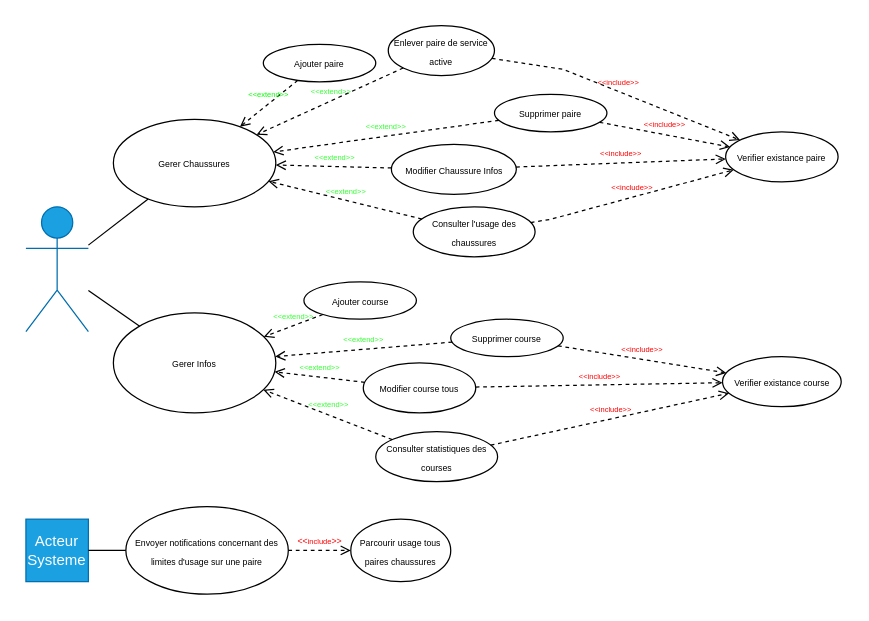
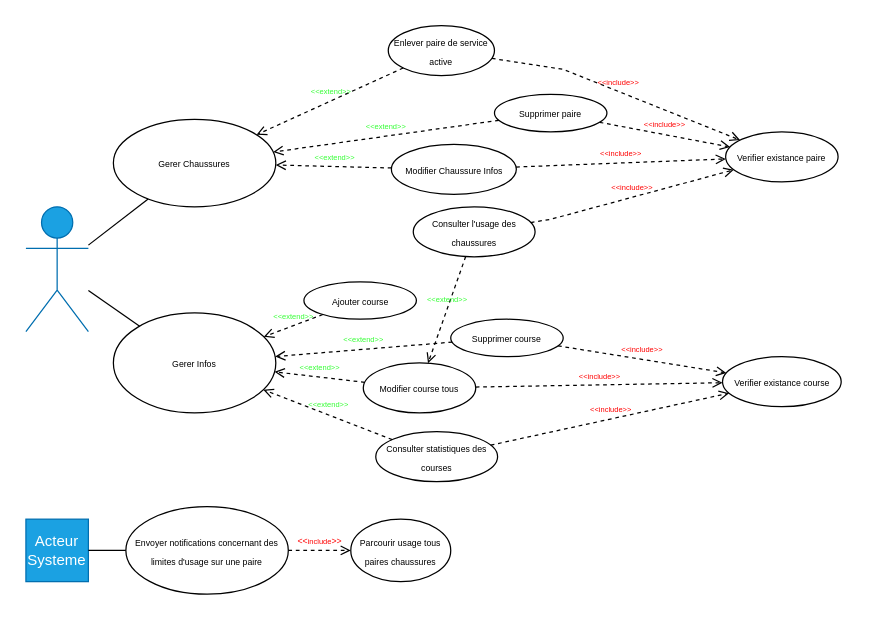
  <mxCell id="0" />
  <mxCell id="1" parent="0" />
  <mxCell id="2" value="User" style="shape=umlActor;verticalLabelPosition=bottom;verticalAlign=top;html=1;fillColor=#1ba1e2;fontColor=#ffffff;strokeColor=#006EAF;" vertex="1" parent="1"><mxGeometry x="20" y="165" width="50" height="100" as="geometry" /></mxCell>
- <mxCell id="3" value="&lt;font style=&quot;font-size: 7px;&quot;&gt;Ajouter paire&lt;/font&gt;" style="ellipse;whiteSpace=wrap;html=1;" vertex="1" parent="1"><mxGeometry x="210" width="90" height="30" as="geometry" y="35" /></mxCell>
  <mxCell id="4" value="&lt;font style=&quot;font-size: 7px;&quot;&gt;Enlever paire de service active&lt;/font&gt;" style="ellipse;whiteSpace=wrap;html=1;" vertex="1" parent="1"><mxGeometry x="310" y="20" width="85" height="40" as="geometry" /></mxCell>
  <mxCell id="5" value="&lt;font style=&quot;font-size: 7px;&quot;&gt;Envoyer notifications concernant des limites d'usage sur une paire&lt;/font&gt;" style="ellipse;whiteSpace=wrap;html=1;" vertex="1" parent="1"><mxGeometry x="100" y="405" width="130" height="70" as="geometry" /></mxCell>
  <mxCell id="6" value="&lt;font style=&quot;font-size: 7px;&quot;&gt;Modifier Chaussure Infos&lt;/font&gt;" style="ellipse;whiteSpace=wrap;html=1;" vertex="1" parent="1"><mxGeometry x="312.5" y="115" width="100" height="40" as="geometry" /></mxCell>
  <mxCell id="7" value="&lt;font style=&quot;font-size: 7px;&quot;&gt;Gerer Chaussures&lt;/font&gt;" style="ellipse;whiteSpace=wrap;html=1;" vertex="1" parent="1"><mxGeometry x="90" y="95" width="130" height="70" as="geometry" /></mxCell>
  <mxCell id="8" value="&lt;font style=&quot;font-size: 7px;&quot;&gt;Gerer Infos&lt;/font&gt;" style="ellipse;whiteSpace=wrap;html=1;" vertex="1" parent="1"><mxGeometry x="90" y="250" width="130" height="80" as="geometry" /></mxCell>
  <mxCell id="9" value="&lt;font style=&quot;font-size: 7px;&quot;&gt;Ajouter course&lt;/font&gt;" style="ellipse;whiteSpace=wrap;html=1;" vertex="1" parent="1"><mxGeometry x="242.5" y="225" width="90" height="30" as="geometry" /></mxCell>
  <mxCell id="10" value="&lt;font style=&quot;font-size: 7px;&quot;&gt;Modifier course tous&lt;/font&gt;" style="ellipse;whiteSpace=wrap;html=1;" vertex="1" parent="1"><mxGeometry x="290" y="290" width="90" height="40" as="geometry" /></mxCell>
  <mxCell id="11" value="&lt;font style=&quot;font-size: 7px;&quot;&gt;Supprimer paire&lt;/font&gt;" style="ellipse;whiteSpace=wrap;html=1;" vertex="1" parent="1"><mxGeometry x="395" y="75" width="90" height="30" as="geometry" /></mxCell>
  <mxCell id="12" value="&lt;font style=&quot;font-size: 7px;&quot;&gt;Supprimer course&lt;/font&gt;" style="ellipse;whiteSpace=wrap;html=1;" vertex="1" parent="1"><mxGeometry x="360" y="255" width="90" height="30" as="geometry" /></mxCell>
  <mxCell id="13" value="&lt;font style=&quot;font-size: 7px;&quot;&gt;Consulter statistiques des courses&lt;/font&gt;" style="ellipse;whiteSpace=wrap;html=1;" vertex="1" parent="1"><mxGeometry x="300" y="345" width="97.5" height="40" as="geometry" /></mxCell>
  <mxCell id="14" value="&lt;font style=&quot;font-size: 7px;&quot;&gt;Consulter l'usage des chaussures&lt;/font&gt;" style="ellipse;whiteSpace=wrap;html=1;" vertex="1" parent="1"><mxGeometry x="330" y="165" width="97.5" height="40" as="geometry" /></mxCell>
- <mxCell id="15" value="&lt;font color=&quot;#00ff00&quot; style=&quot;font-size: 6px;&quot;&gt;&amp;lt;&amp;lt;extend&amp;gt;&amp;gt;&lt;/font&gt;" style="html=1;verticalAlign=bottom;labelBackgroundColor=none;endArrow=open;endFill=0;dashed=1;rounded=0;" edge="1" parent="1" source="3" target="7"><mxGeometry width="160" relative="1" as="geometry"><mxPoint x="250" y="225" as="sourcePoint" /><mxPoint x="410" y="225" as="targetPoint" /></mxGeometry></mxCell>
  <mxCell id="16" value="&lt;font color=&quot;#33ff33&quot; style=&quot;font-size: 6px;&quot;&gt;&amp;lt;&amp;lt;extend&amp;gt;&amp;gt;&lt;/font&gt;" style="html=1;verticalAlign=bottom;labelBackgroundColor=none;endArrow=open;endFill=0;dashed=1;rounded=0;" edge="1" parent="1" source="11" target="7"><mxGeometry width="160" relative="1" as="geometry"><mxPoint x="345" y="109" as="sourcePoint" /><mxPoint x="280" y="107" as="targetPoint" /></mxGeometry></mxCell>
  <mxCell id="17" value="&lt;font style=&quot;font-size: 7px;&quot;&gt;Verifier existance paire&lt;/font&gt;" style="ellipse;whiteSpace=wrap;html=1;" vertex="1" parent="1"><mxGeometry x="580" y="105" width="90" height="40" as="geometry" /></mxCell>
  <mxCell id="18" value="&lt;font color=&quot;#ff0000&quot; style=&quot;font-size: 6px;&quot;&gt;&amp;lt;&amp;lt;include&amp;gt;&amp;gt;&lt;/font&gt;" style="html=1;verticalAlign=bottom;labelBackgroundColor=none;endArrow=open;endFill=0;dashed=1;rounded=0;" edge="1" parent="1" source="11" target="17"><mxGeometry width="160" relative="1" as="geometry"><mxPoint x="250" y="235" as="sourcePoint" /><mxPoint x="410" y="235" as="targetPoint" /></mxGeometry></mxCell>
- <mxCell id="19" value="&lt;font color=&quot;#33ff33&quot; style=&quot;font-size: 6px;&quot;&gt;&amp;lt;&amp;lt;extend&amp;gt;&amp;gt;&lt;/font&gt;" style="html=1;verticalAlign=bottom;labelBackgroundColor=none;endArrow=open;endFill=0;dashed=1;rounded=0;" edge="1" parent="1" source="14" target="7"><mxGeometry width="160" relative="1" as="geometry"><mxPoint x="464" y="66" as="sourcePoint" /><mxPoint x="278" y="95" as="targetPoint" /></mxGeometry></mxCell>
+ <mxCell id="19" value="&lt;font color=&quot;#33ff33&quot; style=&quot;font-size: 6px;&quot;&gt;&amp;lt;&amp;lt;extend&amp;gt;&amp;gt;&lt;/font&gt;" style="html=1;verticalAlign=bottom;labelBackgroundColor=none;endArrow=open;endFill=0;dashed=1;rounded=0;" edge="1" parent="1" source="14" target="10"><mxGeometry width="160" relative="1" as="geometry"><mxPoint x="464" y="66" as="sourcePoint" /><mxPoint x="278" y="95" as="targetPoint" /></mxGeometry></mxCell>
  <mxCell id="20" value="&lt;font color=&quot;#33ff33&quot; style=&quot;font-size: 6px;&quot;&gt;&amp;lt;&amp;lt;extend&amp;gt;&amp;gt;&lt;/font&gt;" style="html=1;verticalAlign=bottom;labelBackgroundColor=none;endArrow=open;endFill=0;dashed=1;rounded=0;" edge="1" parent="1" source="6" target="7"><mxGeometry width="160" relative="1" as="geometry"><mxPoint x="289" y="158" as="sourcePoint" /><mxPoint x="257" y="135" as="targetPoint" /></mxGeometry></mxCell>
  <mxCell id="21" value="&lt;font color=&quot;#ff0000&quot; style=&quot;font-size: 6px;&quot;&gt;&amp;lt;&amp;lt;include&amp;gt;&amp;gt;&lt;/font&gt;" style="html=1;verticalAlign=bottom;labelBackgroundColor=none;endArrow=open;endFill=0;dashed=1;rounded=0;" edge="1" parent="1" source="6" target="17"><mxGeometry width="160" relative="1" as="geometry"><mxPoint x="539" y="70" as="sourcePoint" /><mxPoint x="550" y="95" as="targetPoint" /><Array as="points" /></mxGeometry></mxCell>
  <mxCell id="22" value="&lt;font color=&quot;#ff0000&quot; style=&quot;font-size: 6px;&quot;&gt;&amp;lt;&amp;lt;include&amp;gt;&amp;gt;&lt;/font&gt;" style="html=1;verticalAlign=bottom;labelBackgroundColor=none;endArrow=open;endFill=0;dashed=1;rounded=0;" edge="1" parent="1" source="14" target="17"><mxGeometry width="160" relative="1" as="geometry"><mxPoint x="467" y="150" as="sourcePoint" /><mxPoint x="582" y="101" as="targetPoint" /><Array as="points"><mxPoint x="440" y="175" /></Array></mxGeometry></mxCell>
  <mxCell id="23" value="Acteur Systeme" style="whiteSpace=wrap;html=1;aspect=fixed;fillColor=#1ba1e2;fontColor=#ffffff;strokeColor=#006EAF;" vertex="1" parent="1"><mxGeometry x="20" y="415" width="50" height="50" as="geometry" /></mxCell>
  <mxCell id="24" value="&lt;font color=&quot;#33ff33&quot; style=&quot;font-size: 6px;&quot;&gt;&amp;lt;&amp;lt;extend&amp;gt;&amp;gt;&lt;/font&gt;" style="html=1;verticalAlign=bottom;labelBackgroundColor=none;endArrow=open;endFill=0;dashed=1;rounded=0;" edge="1" parent="1" source="9" target="8"><mxGeometry width="160" relative="1" as="geometry"><mxPoint x="283" y="167" as="sourcePoint" /><mxPoint x="251" y="138" as="targetPoint" /><Array as="points" /></mxGeometry></mxCell>
  <mxCell id="25" value="&lt;font color=&quot;#33ff33&quot; style=&quot;font-size: 6px;&quot;&gt;&amp;lt;&amp;lt;extend&amp;gt;&amp;gt;&lt;/font&gt;" style="html=1;verticalAlign=bottom;labelBackgroundColor=none;endArrow=open;endFill=0;dashed=1;rounded=0;" edge="1" parent="1" source="12" target="8"><mxGeometry width="160" relative="1" as="geometry"><mxPoint x="330" y="105" as="sourcePoint" /><mxPoint x="280" y="105" as="targetPoint" /></mxGeometry></mxCell>
  <mxCell id="26" value="&lt;font style=&quot;font-size: 7px;&quot;&gt;Parcourir usage tous paires chaussures&lt;/font&gt;" style="ellipse;whiteSpace=wrap;html=1;" vertex="1" parent="1"><mxGeometry x="280" y="415" width="80" height="50" as="geometry" /></mxCell>
  <mxCell id="27" value="&lt;font color=&quot;#ff0000&quot;&gt;&lt;font style=&quot;font-size: 7px;&quot;&gt;&amp;lt;&amp;lt;&lt;/font&gt;&lt;font style=&quot;font-size: 6px;&quot;&gt;include&lt;/font&gt;&lt;font style=&quot;font-size: 7px;&quot;&gt;&amp;gt;&amp;gt;&lt;/font&gt;&lt;/font&gt;" style="html=1;verticalAlign=bottom;labelBackgroundColor=none;endArrow=open;endFill=0;dashed=1;rounded=0;" edge="1" parent="1" source="5" target="26"><mxGeometry width="160" relative="1" as="geometry"><mxPoint x="462" y="265" as="sourcePoint" /><mxPoint x="332" y="200" as="targetPoint" /></mxGeometry></mxCell>
  <mxCell id="28" value="&lt;font style=&quot;font-size: 7px;&quot;&gt;Verifier existance course&lt;/font&gt;" style="ellipse;whiteSpace=wrap;html=1;" vertex="1" parent="1"><mxGeometry x="577.5" y="285" width="95" height="40" as="geometry" /></mxCell>
  <mxCell id="29" value="&lt;font color=&quot;#33ff33&quot; style=&quot;font-size: 6px;&quot;&gt;&amp;lt;&amp;lt;extend&amp;gt;&amp;gt;&lt;/font&gt;" style="html=1;verticalAlign=bottom;labelBackgroundColor=none;endArrow=open;endFill=0;dashed=1;rounded=0;" edge="1" parent="1" source="10" target="8"><mxGeometry width="160" relative="1" as="geometry"><mxPoint x="394" y="154" as="sourcePoint" /><mxPoint x="274" y="121" as="targetPoint" /></mxGeometry></mxCell>
  <mxCell id="30" value="&lt;font color=&quot;#ff0000&quot; style=&quot;font-size: 6px;&quot;&gt;&amp;lt;&amp;lt;include&amp;gt;&amp;gt;&lt;/font&gt;" style="html=1;verticalAlign=bottom;labelBackgroundColor=none;endArrow=open;endFill=0;dashed=1;rounded=0;" edge="1" parent="1" source="10" target="28"><mxGeometry width="160" relative="1" as="geometry"><mxPoint x="467" y="150" as="sourcePoint" /><mxPoint x="582" y="101" as="targetPoint" /></mxGeometry></mxCell>
  <mxCell id="31" value="&lt;font color=&quot;#ff0000&quot; style=&quot;font-size: 6px;&quot;&gt;&amp;lt;&amp;lt;include&amp;gt;&amp;gt;&lt;/font&gt;" style="html=1;verticalAlign=bottom;labelBackgroundColor=none;endArrow=open;endFill=0;dashed=1;rounded=0;" edge="1" parent="1" source="12" target="28"><mxGeometry width="160" relative="1" as="geometry"><mxPoint x="517" y="68" as="sourcePoint" /><mxPoint x="576" y="82" as="targetPoint" /></mxGeometry></mxCell>
  <mxCell id="32" value="&lt;font color=&quot;#ff0000&quot; style=&quot;font-size: 6px;&quot;&gt;&amp;lt;&amp;lt;include&amp;gt;&amp;gt;&lt;/font&gt;" style="html=1;verticalAlign=bottom;labelBackgroundColor=none;endArrow=open;endFill=0;dashed=1;rounded=0;" edge="1" parent="1" source="13" target="28"><mxGeometry width="160" relative="1" as="geometry"><mxPoint x="333" y="171" as="sourcePoint" /><mxPoint x="574" y="97" as="targetPoint" /></mxGeometry></mxCell>
  <mxCell id="33" value="&lt;font color=&quot;#ff0000&quot; style=&quot;font-size: 6px;&quot;&gt;&amp;lt;&amp;lt;include&amp;gt;&amp;gt;&lt;/font&gt;" style="html=1;verticalAlign=bottom;labelBackgroundColor=none;endArrow=open;endFill=0;dashed=1;rounded=0;" edge="1" parent="1" source="4" target="17"><mxGeometry width="160" relative="1" as="geometry"><mxPoint x="494" y="83" as="sourcePoint" /><mxPoint x="571" y="88" as="targetPoint" /><Array as="points"><mxPoint x="450" y="55" /></Array></mxGeometry></mxCell>
  <mxCell id="34" value="&lt;font color=&quot;#33ff33&quot; style=&quot;font-size: 6px;&quot;&gt;&amp;lt;&amp;lt;extend&amp;gt;&amp;gt;&lt;/font&gt;" style="html=1;verticalAlign=bottom;labelBackgroundColor=none;endArrow=open;endFill=0;dashed=1;rounded=0;" edge="1" parent="1" source="4" target="7"><mxGeometry width="160" relative="1" as="geometry"><mxPoint x="383" y="128" as="sourcePoint" /><mxPoint x="278" y="114" as="targetPoint" /><Array as="points" /></mxGeometry></mxCell>
  <mxCell id="35" value="&lt;font color=&quot;#33ff33&quot; style=&quot;font-size: 6px;&quot;&gt;&amp;lt;&amp;lt;extend&amp;gt;&amp;gt;&lt;/font&gt;" style="html=1;verticalAlign=bottom;labelBackgroundColor=none;endArrow=open;endFill=0;dashed=1;rounded=0;" edge="1" parent="1" source="13" target="8"><mxGeometry width="160" relative="1" as="geometry"><mxPoint x="257" y="397" as="sourcePoint" /><mxPoint x="197" y="387" as="targetPoint" /></mxGeometry></mxCell>
  <mxCell id="36" value="" style="endArrow=none;html=1;rounded=0;" edge="1" parent="1" source="8" target="2"><mxGeometry width="50" height="50" relative="1" as="geometry"><mxPoint x="330" y="365" as="sourcePoint" /><mxPoint x="380" y="315" as="targetPoint" /><Array as="points" /></mxGeometry></mxCell>
  <mxCell id="37" value="" style="endArrow=none;html=1;rounded=0;" edge="1" parent="1" source="2" target="7"><mxGeometry width="50" height="50" relative="1" as="geometry"><mxPoint x="330" y="225" as="sourcePoint" /><mxPoint x="380" y="175" as="targetPoint" /></mxGeometry></mxCell>
  <mxCell id="38" value="" style="endArrow=none;html=1;rounded=0;" edge="1" parent="1" source="5" target="23"><mxGeometry width="50" height="50" relative="1" as="geometry"><mxPoint x="320" y="375" as="sourcePoint" /><mxPoint x="370" y="325" as="targetPoint" /></mxGeometry></mxCell>
